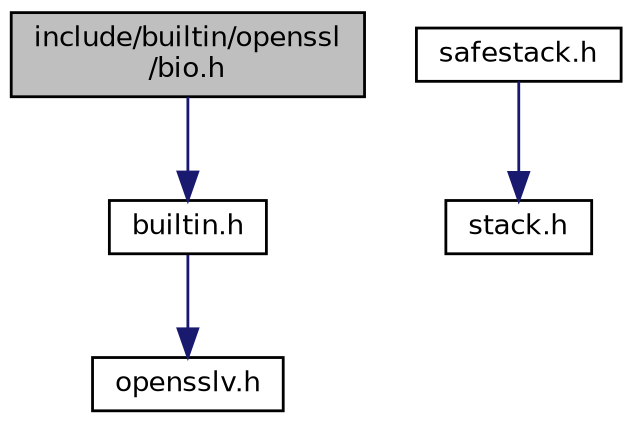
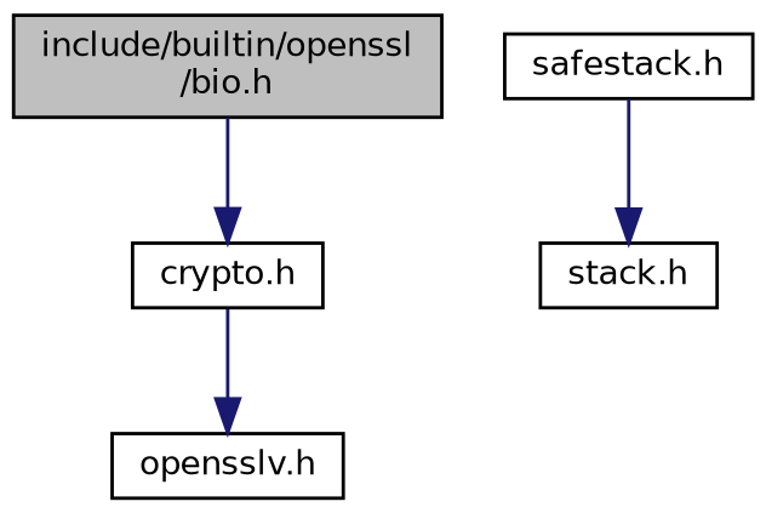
  digraph {
    node [color=black fillcolor=white fontname=Helvetica fontsize=10 shape=record style=filled]
    edge [color=midnightblue fontname=Helvetica fontsize=10 labelfontname=Helvetica labelfontsize=10 style=solid]
    n1 [fillcolor=grey75 fontcolor=black height=0.2 label="include/builtin/openssl\l/bio.h" width=0.4]
-   n2 [height=0.2 label="builtin.h" width=0.4]
+   n2 [height=0.2 label="crypto.h" width=0.4]
    n3 [height=0.2 label="opensslv.h" width=0.4]
    n4 [height=0.2 label="stack.h" width=0.4]
    n5 [height=0.2 label="safestack.h" width=0.4]
    n1 -> n2
    n2 -> n3
    n5 -> n4
  }
